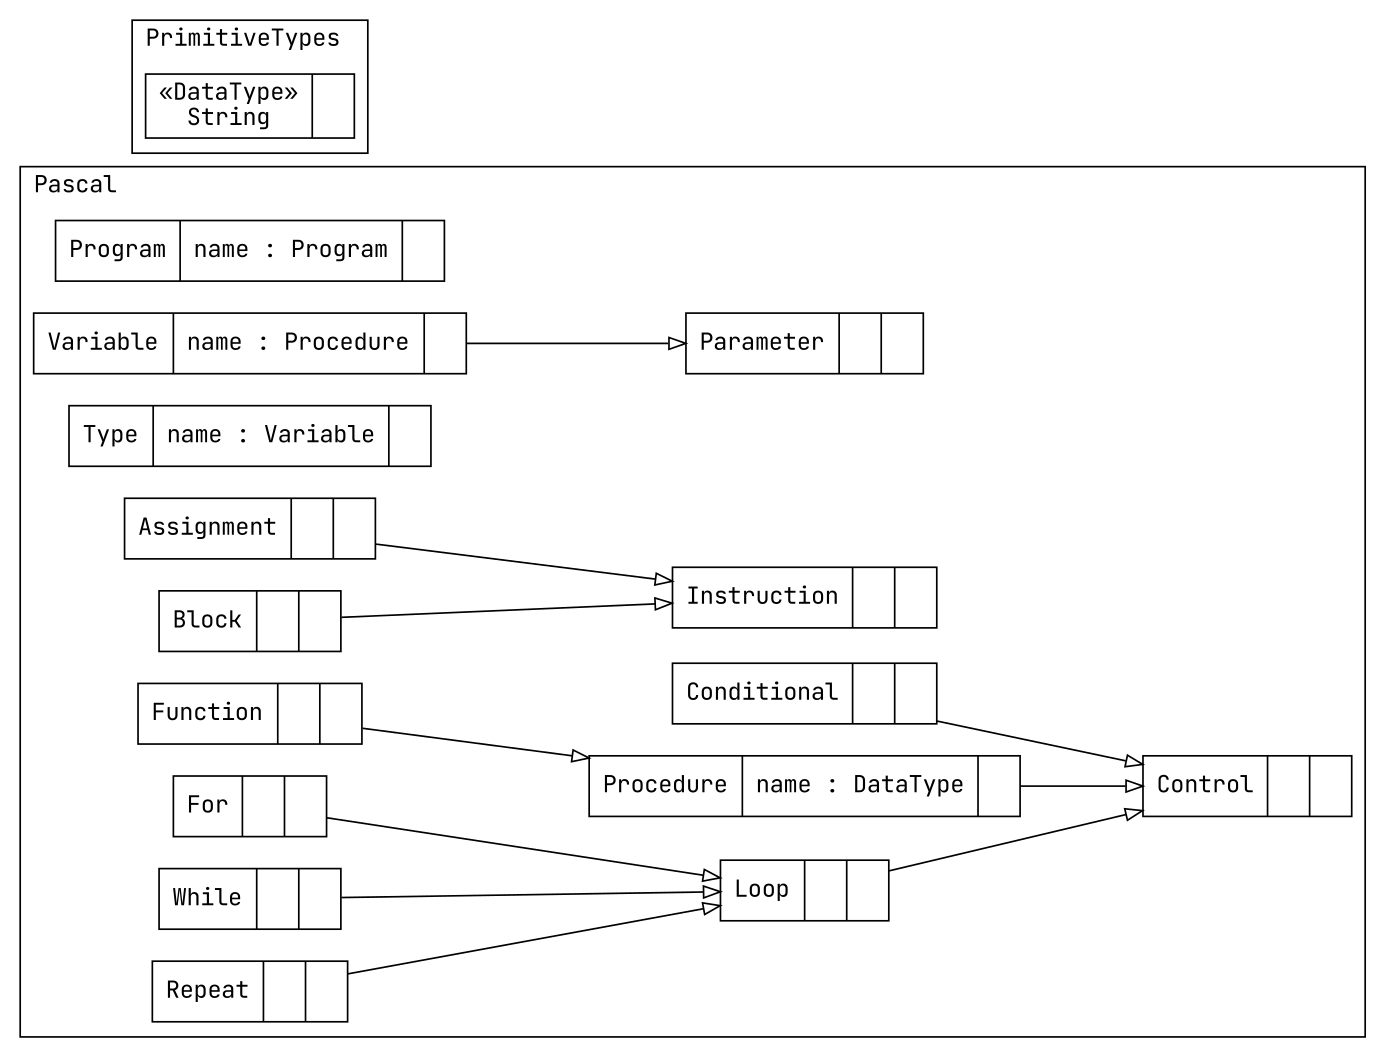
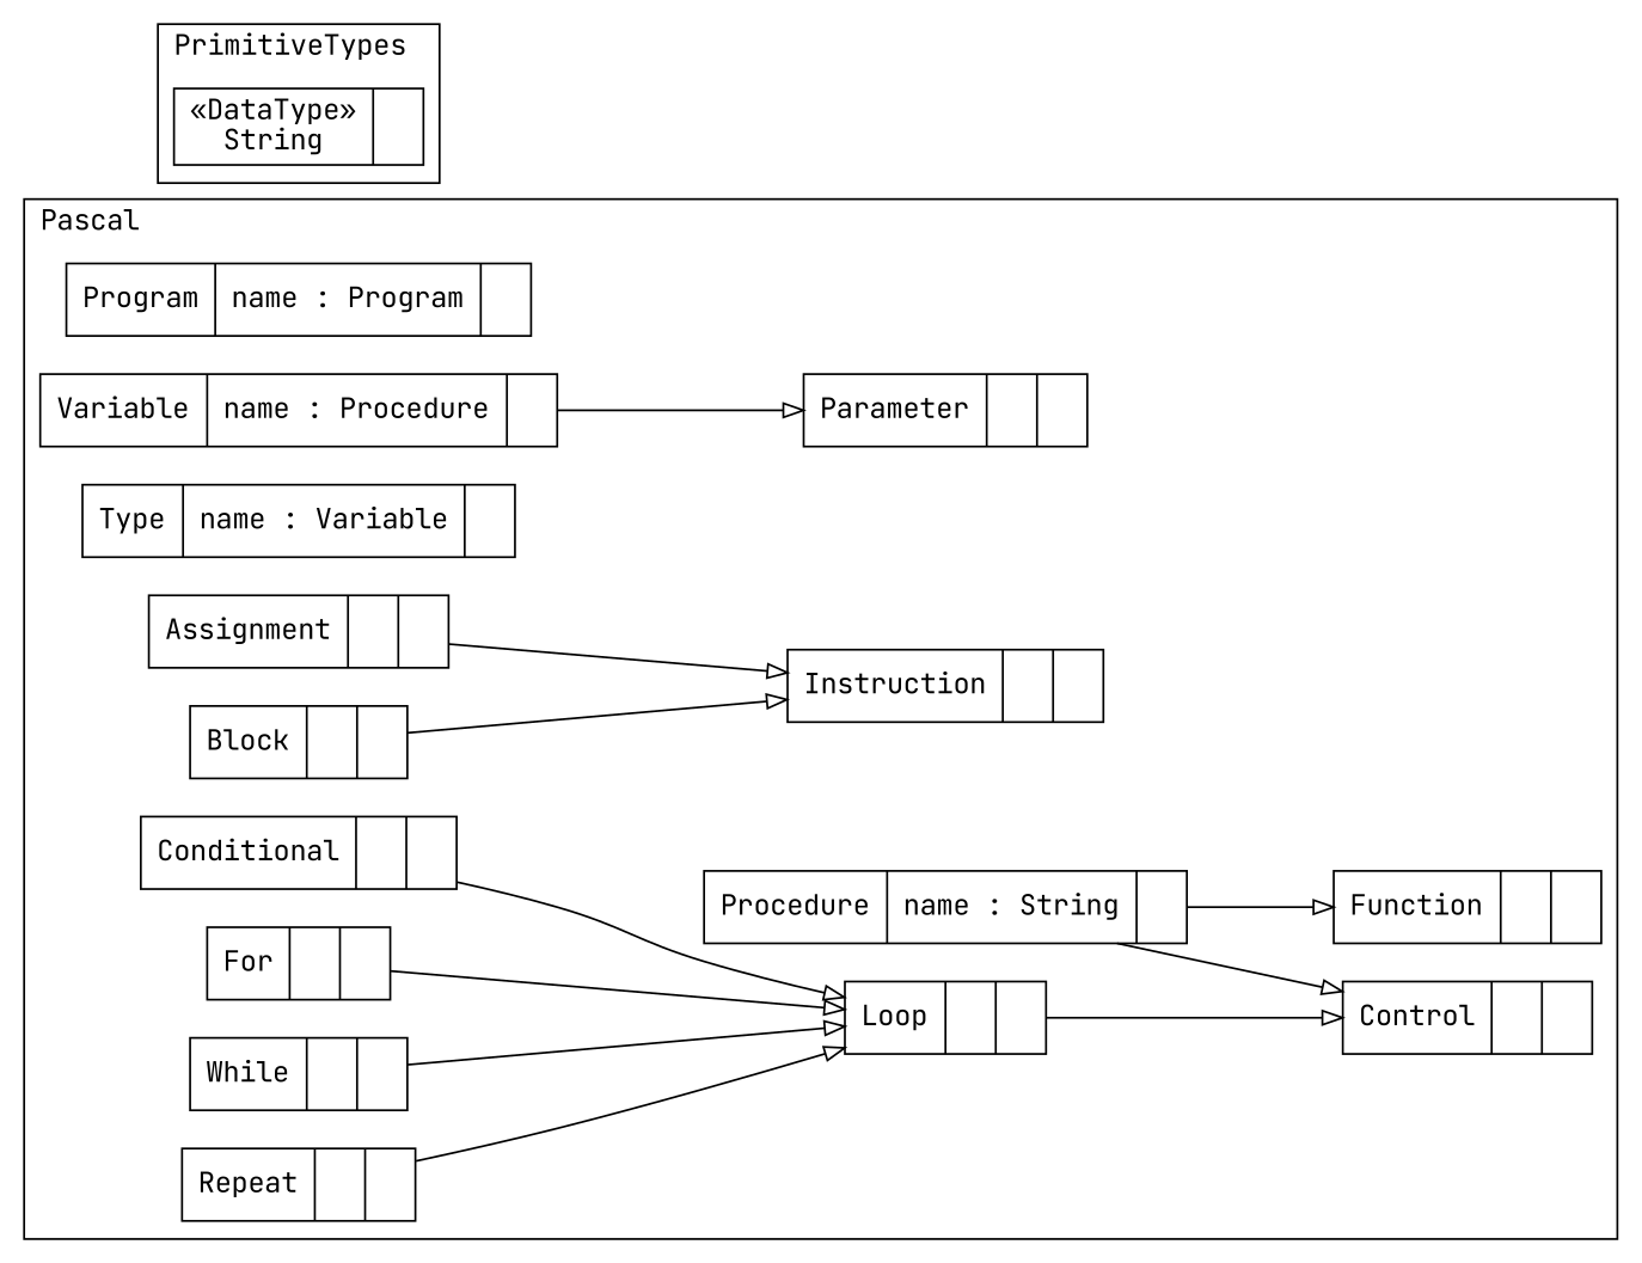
  digraph {
    compound=true
    fontname="JetBrains Mono"
    labeljust=l
    labelloc=t
    nodeSep=0.75
    rankdir=LR
    node [fontname="JetBrains Mono" shape=record]
    edge [arrowhead=onormal constraint=true fontname="JetBrains Mono" group=Control minlen=2]
    n1 [label="{Program|name : Program| }"]
    n2 [label="{Variable|name : Procedure| }"]
    n3 [label="{Type|name : Variable| }"]
    n4 [label="{Parameter| | }"]
    n5 [label="{Instruction| | }"]
    n6 [label="{Control| | }"]
    n7 [label="{Assignment| | }"]
    n8 [label="{Block| | }"]
    n9 [label="{Conditional| | }"]
    n10 [label="{Loop| | }"]
-   n11 [label="{Procedure|name : DataType| }"]
+   n11 [label="{Procedure|name : String| }"]
    n12 [label="{Function| | }"]
    n13 [label="{For| | }"]
    n14 [label="{While| | }"]
    n15 [label="{Repeat| | }"]
    n16 [label="{&#171;DataType&#187;\nString|}"]
    subgraph cluster_1 {
      color=black
      label=Pascal
      n1
      n2
      n3
      n4
      n5
      n6
      n7
      n8
      n9
      n10
      n11
      n12
      n13
      n14
      n15
    }
    subgraph cluster_2 {
      color=black
      label=PrimitiveTypes
      n16
    }
    n2 -> n4 [group=Variable]
    n7 -> n5 [group=Instruction]
    n8 -> n5 [group=Instruction]
-   n9 -> n6
+   n9 -> n10
    n10 -> n6
    n11 -> n6
-   n12 -> n11 [group=Procedure]
+   n11 -> n12 [group=Procedure]
    n13 -> n10 [group=Loop]
    n14 -> n10 [group=Loop]
    n15 -> n10 [group=Loop]
  }
